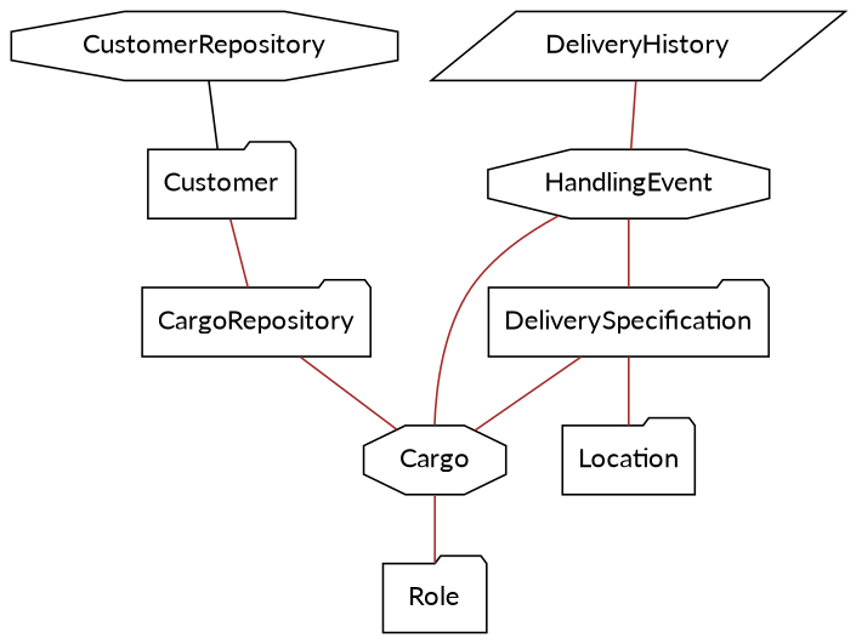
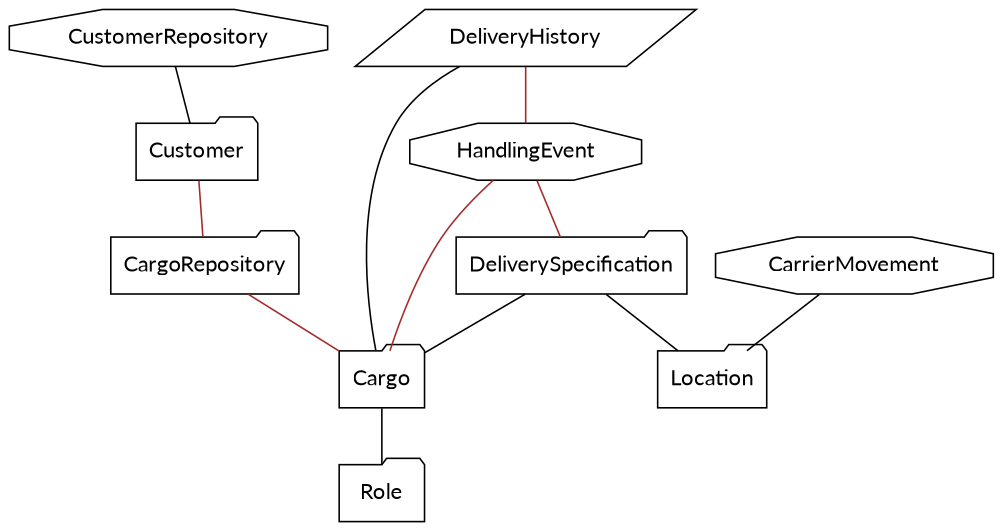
  graph {
    fontname=Lato
    node [fontname=Lato shape=folder]
    edge [color=brown fontname=Lato]
-   n1 [label=Cargo shape=octagon]
+   n1 [label=Cargo]
    n2 [label=Role]
    n3 [label=Customer]
    n4 [label=CargoRepository]
    n5 [label=DeliveryHistory shape=parallelogram]
    n6 [label=HandlingEvent shape=octagon]
    n7 [label=DeliverySpecification]
+   n8 [label=CarrierMovement shape=octagon]
    n9 [label=Location]
    n10 [label=CustomerRepository shape=octagon]
-   n1 -- n2
+   n1 -- n2 [color=black]
    n3 -- n4
    n4 -- n1
+   n5 -- n1 [color=black]
    n5 -- n6
    n6 -- n1
    n6 -- n7
-   n7 -- n1
-   n7 -- n9
+   n7 -- n1 [color=black]
+   n7 -- n9 [color=black]
+   n8 -- n9 [color=black]
    n10 -- n3 [color=black]
  }
